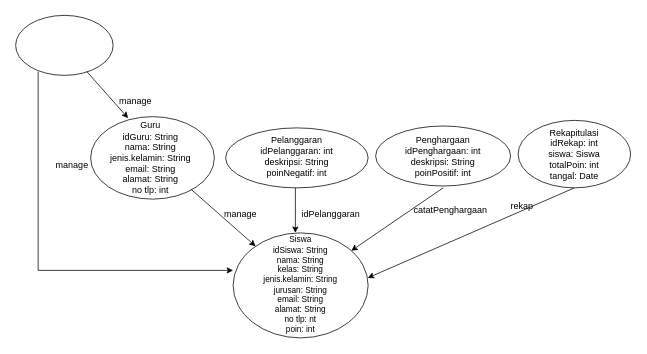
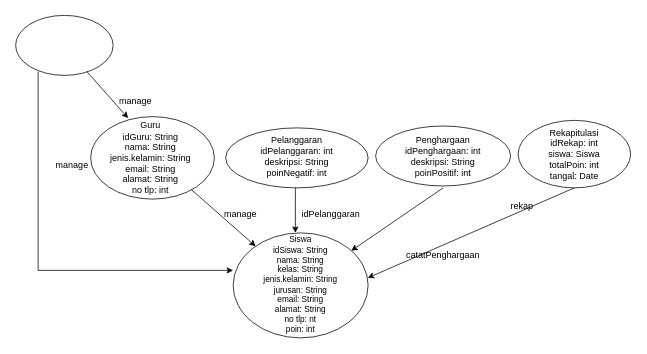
  <mxCell id="0" />
  <mxCell id="1" parent="0" />
  <mxCell id="2" value="" style="ellipse;whiteSpace=wrap;html=1;" vertex="1" parent="1"><mxGeometry x="310" y="310" width="180" height="140" as="geometry" /></mxCell>
  <mxCell id="3" value="&lt;font style=&quot;font-size: 11px;&quot;&gt;Siswa&lt;/font&gt;&lt;div style=&quot;font-size: 11px;&quot;&gt;&lt;font style=&quot;font-size: 11px;&quot;&gt;idSiswa: String&lt;/font&gt;&lt;/div&gt;&lt;div style=&quot;font-size: 11px;&quot;&gt;&lt;font style=&quot;font-size: 11px;&quot;&gt;nama: String&lt;/font&gt;&lt;/div&gt;&lt;div style=&quot;font-size: 11px;&quot;&gt;&lt;font style=&quot;font-size: 11px;&quot;&gt;kelas: String&lt;/font&gt;&lt;/div&gt;&lt;div style=&quot;font-size: 11px;&quot;&gt;&lt;font style=&quot;font-size: 11px;&quot;&gt;jenis.kelamin: String&lt;/font&gt;&lt;/div&gt;&lt;div style=&quot;font-size: 11px;&quot;&gt;&lt;font style=&quot;font-size: 11px;&quot;&gt;jurusan: String&lt;/font&gt;&lt;/div&gt;&lt;div style=&quot;font-size: 11px;&quot;&gt;&lt;font style=&quot;font-size: 11px;&quot;&gt;email: String&lt;/font&gt;&lt;/div&gt;&lt;div style=&quot;font-size: 11px;&quot;&gt;&lt;font style=&quot;font-size: 11px;&quot;&gt;alamat: String&lt;/font&gt;&lt;/div&gt;&lt;div style=&quot;font-size: 11px;&quot;&gt;&lt;font style=&quot;font-size: 11px;&quot;&gt;no tlp: nt&lt;/font&gt;&lt;/div&gt;&lt;div style=&quot;font-size: 11px;&quot;&gt;&lt;font style=&quot;font-size: 11px;&quot;&gt;poin: int&lt;/font&gt;&lt;/div&gt;&lt;div style=&quot;font-size: 11px;&quot;&gt;&lt;font style=&quot;font-size: 11px;&quot;&gt;&lt;br&gt;&lt;/font&gt;&lt;/div&gt;" style="text;html=1;align=center;verticalAlign=middle;whiteSpace=wrap;rounded=0;" vertex="1" parent="1"><mxGeometry x="221" y="370" width="358" height="30" as="geometry" /></mxCell>
  <mxCell id="4" value="" style="ellipse;whiteSpace=wrap;html=1;" vertex="1" parent="1"><mxGeometry x="120" y="155" width="165" height="110" as="geometry" /></mxCell>
  <mxCell id="5" value="Guru&lt;div&gt;idGuru: String&lt;/div&gt;&lt;div&gt;nama: String&lt;/div&gt;&lt;div&gt;jenis.kelamin: String&lt;/div&gt;&lt;div&gt;email: String&lt;/div&gt;&lt;div&gt;alamat: String&lt;/div&gt;&lt;div&gt;no tlp: int&lt;/div&gt;" style="text;html=1;align=center;verticalAlign=middle;whiteSpace=wrap;rounded=0;" vertex="1" parent="1"><mxGeometry x="130" y="171.25" width="140" height="77.5" as="geometry" /></mxCell>
  <mxCell id="6" value="" style="ellipse;whiteSpace=wrap;html=1;" vertex="1" parent="1"><mxGeometry x="20" y="20" width="130" height="80" as="geometry" /></mxCell>
  <mxCell id="7" value="" style="ellipse;whiteSpace=wrap;html=1;" vertex="1" parent="1"><mxGeometry x="300" y="170" width="190" height="80" as="geometry" /></mxCell>
  <mxCell id="8" value="Penghargaan&lt;div&gt;idPenghargaan: int&lt;/div&gt;&lt;div&gt;deskripsi: String&lt;/div&gt;&lt;div&gt;poinPositif: int&lt;/div&gt;" style="ellipse;whiteSpace=wrap;html=1;" vertex="1" parent="1"><mxGeometry x="500" y="167.5" width="180" height="80" as="geometry" /></mxCell>
  <mxCell id="9" value="&lt;div&gt;&lt;br&gt;&lt;/div&gt;" style="ellipse;whiteSpace=wrap;html=1;" vertex="1" parent="1"><mxGeometry x="690" y="160" width="150" height="90" as="geometry" /></mxCell>
  <mxCell id="10" value="Pelanggaran&lt;div&gt;idPelanggaran: int&lt;/div&gt;&lt;div&gt;deskripsi: String&lt;/div&gt;&lt;div&gt;poinNegatif: int&lt;/div&gt;" style="text;html=1;align=center;verticalAlign=middle;whiteSpace=wrap;rounded=0;" vertex="1" parent="1"><mxGeometry x="325" y="172.5" width="140" height="70" as="geometry" /></mxCell>
  <mxCell id="11" value="Rekapitulasi&lt;div&gt;idRekap: int&lt;/div&gt;&lt;div&gt;siswa: Siswa&lt;/div&gt;&lt;div&gt;totalPoin: int&lt;/div&gt;&lt;div&gt;tangal: Date&lt;/div&gt;" style="text;html=1;align=center;verticalAlign=middle;whiteSpace=wrap;rounded=0;" vertex="1" parent="1"><mxGeometry x="720" y="175" width="90" height="60" as="geometry" /></mxCell>
  <mxCell id="12" value="" style="endArrow=classic;html=1;rounded=0;exitX=0.731;exitY=0.938;exitDx=0;exitDy=0;exitPerimeter=0;" edge="1" parent="1" source="6"><mxGeometry width="50" height="50" relative="1" as="geometry"><mxPoint x="109.997" y="100" as="sourcePoint" /><mxPoint x="170" y="157" as="targetPoint" /></mxGeometry></mxCell>
  <mxCell id="13" value="manage" style="text;html=1;align=center;verticalAlign=middle;whiteSpace=wrap;rounded=0;" vertex="1" parent="1"><mxGeometry x="150" y="120" width="60" height="30" as="geometry" /></mxCell>
  <mxCell id="14" value="" style="endArrow=classic;html=1;rounded=0;" edge="1" parent="1"><mxGeometry width="50" height="50" relative="1" as="geometry"><mxPoint x="50" y="95" as="sourcePoint" /><mxPoint x="310" y="360" as="targetPoint" /><Array as="points"><mxPoint x="50" y="360" /></Array></mxGeometry></mxCell>
  <mxCell id="15" value="" style="endArrow=classic;html=1;rounded=0;entryX=0.461;entryY=0;entryDx=0;entryDy=0;entryPerimeter=0;" edge="1" parent="1" target="2"><mxGeometry width="50" height="50" relative="1" as="geometry"><mxPoint x="393" y="250" as="sourcePoint" /><mxPoint x="400" y="310" as="targetPoint" /></mxGeometry></mxCell>
  <mxCell id="16" value="" style="endArrow=classic;html=1;rounded=0;" edge="1" parent="1" target="2"><mxGeometry width="50" height="50" relative="1" as="geometry"><mxPoint x="590" y="250" as="sourcePoint" /><mxPoint x="510" y="330" as="targetPoint" /></mxGeometry></mxCell>
  <mxCell id="17" value="" style="endArrow=classic;html=1;rounded=0;exitX=0.5;exitY=1;exitDx=0;exitDy=0;entryX=0.75;entryY=0;entryDx=0;entryDy=0;" edge="1" parent="1" source="9" target="3"><mxGeometry width="50" height="50" relative="1" as="geometry"><mxPoint x="410" y="370" as="sourcePoint" /><mxPoint x="660" y="390" as="targetPoint" /></mxGeometry></mxCell>
  <mxCell id="18" value="" style="endArrow=classic;html=1;rounded=0;exitX=0.812;exitY=0.882;exitDx=0;exitDy=0;exitPerimeter=0;" edge="1" parent="1" source="4" target="2"><mxGeometry width="50" height="50" relative="1" as="geometry"><mxPoint x="410" y="370" as="sourcePoint" /><mxPoint x="460" y="320" as="targetPoint" /></mxGeometry></mxCell>
  <mxCell id="19" value="manage" style="text;html=1;align=center;verticalAlign=middle;resizable=0;points=[];autosize=1;strokeColor=none;fillColor=none;" vertex="1" parent="1"><mxGeometry x="60" y="205" width="70" height="30" as="geometry" /></mxCell>
  <mxCell id="20" value="manage" style="text;html=1;align=center;verticalAlign=middle;whiteSpace=wrap;rounded=0;" vertex="1" parent="1"><mxGeometry x="290" y="270" width="60" height="30" as="geometry" /></mxCell>
  <mxCell id="21" value="idPelanggaran" style="text;html=1;align=center;verticalAlign=middle;resizable=0;points=[];autosize=1;strokeColor=none;fillColor=none;" vertex="1" parent="1"><mxGeometry x="380" y="270" width="120" height="30" as="geometry" /></mxCell>
- <mxCell id="22" value="catatPenghargaan" style="text;html=1;align=center;verticalAlign=middle;whiteSpace=wrap;rounded=0;" vertex="1" parent="1"><mxGeometry x="540" y="265" width="120" height="30" as="geometry" /></mxCell>
+ <mxCell id="22" value="catatPenghargaan" style="text;html=1;align=center;verticalAlign=middle;whiteSpace=wrap;rounded=0;" vertex="1" parent="1"><mxGeometry x="530" y="325" width="120" height="30" as="geometry" /></mxCell>
  <mxCell id="23" value="rekap" style="text;html=1;align=center;verticalAlign=middle;resizable=0;points=[];autosize=1;strokeColor=none;fillColor=none;" vertex="1" parent="1"><mxGeometry x="670" y="260" width="50" height="30" as="geometry" /></mxCell>
